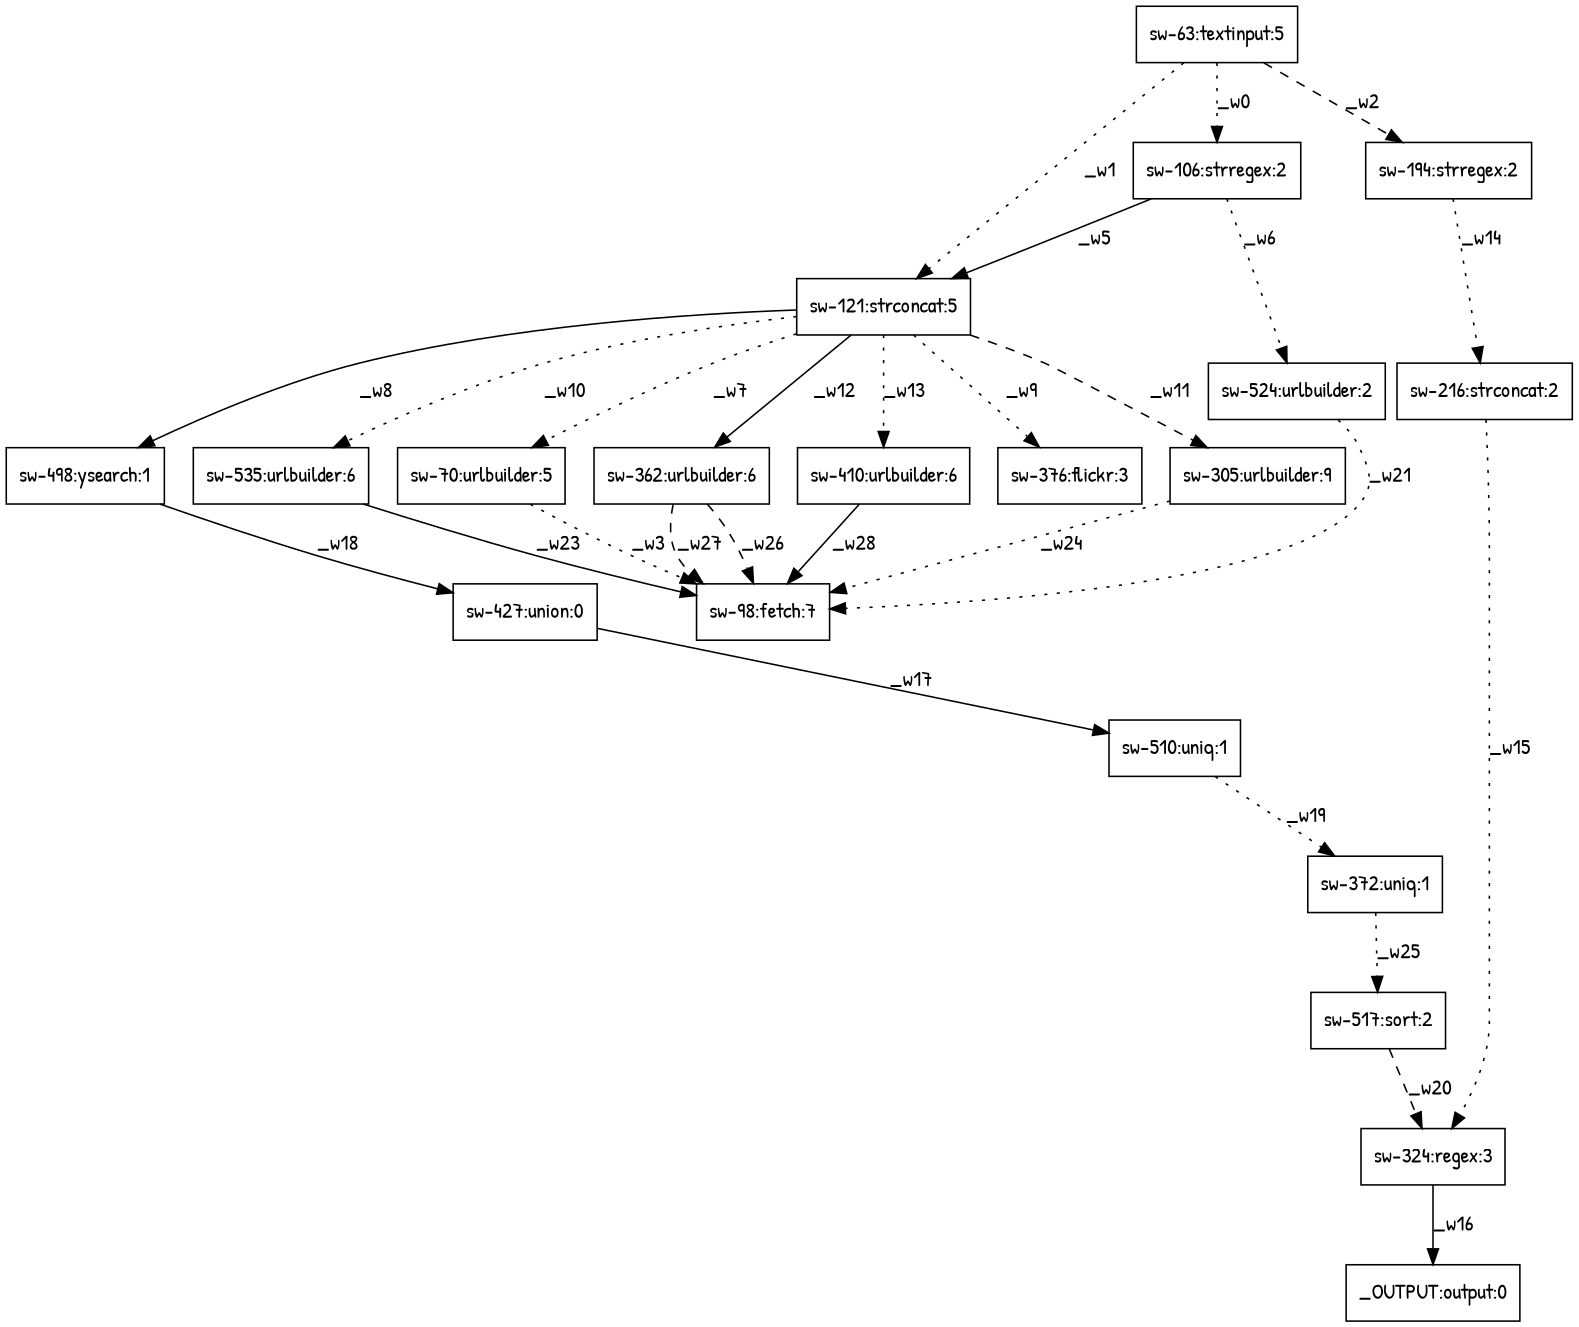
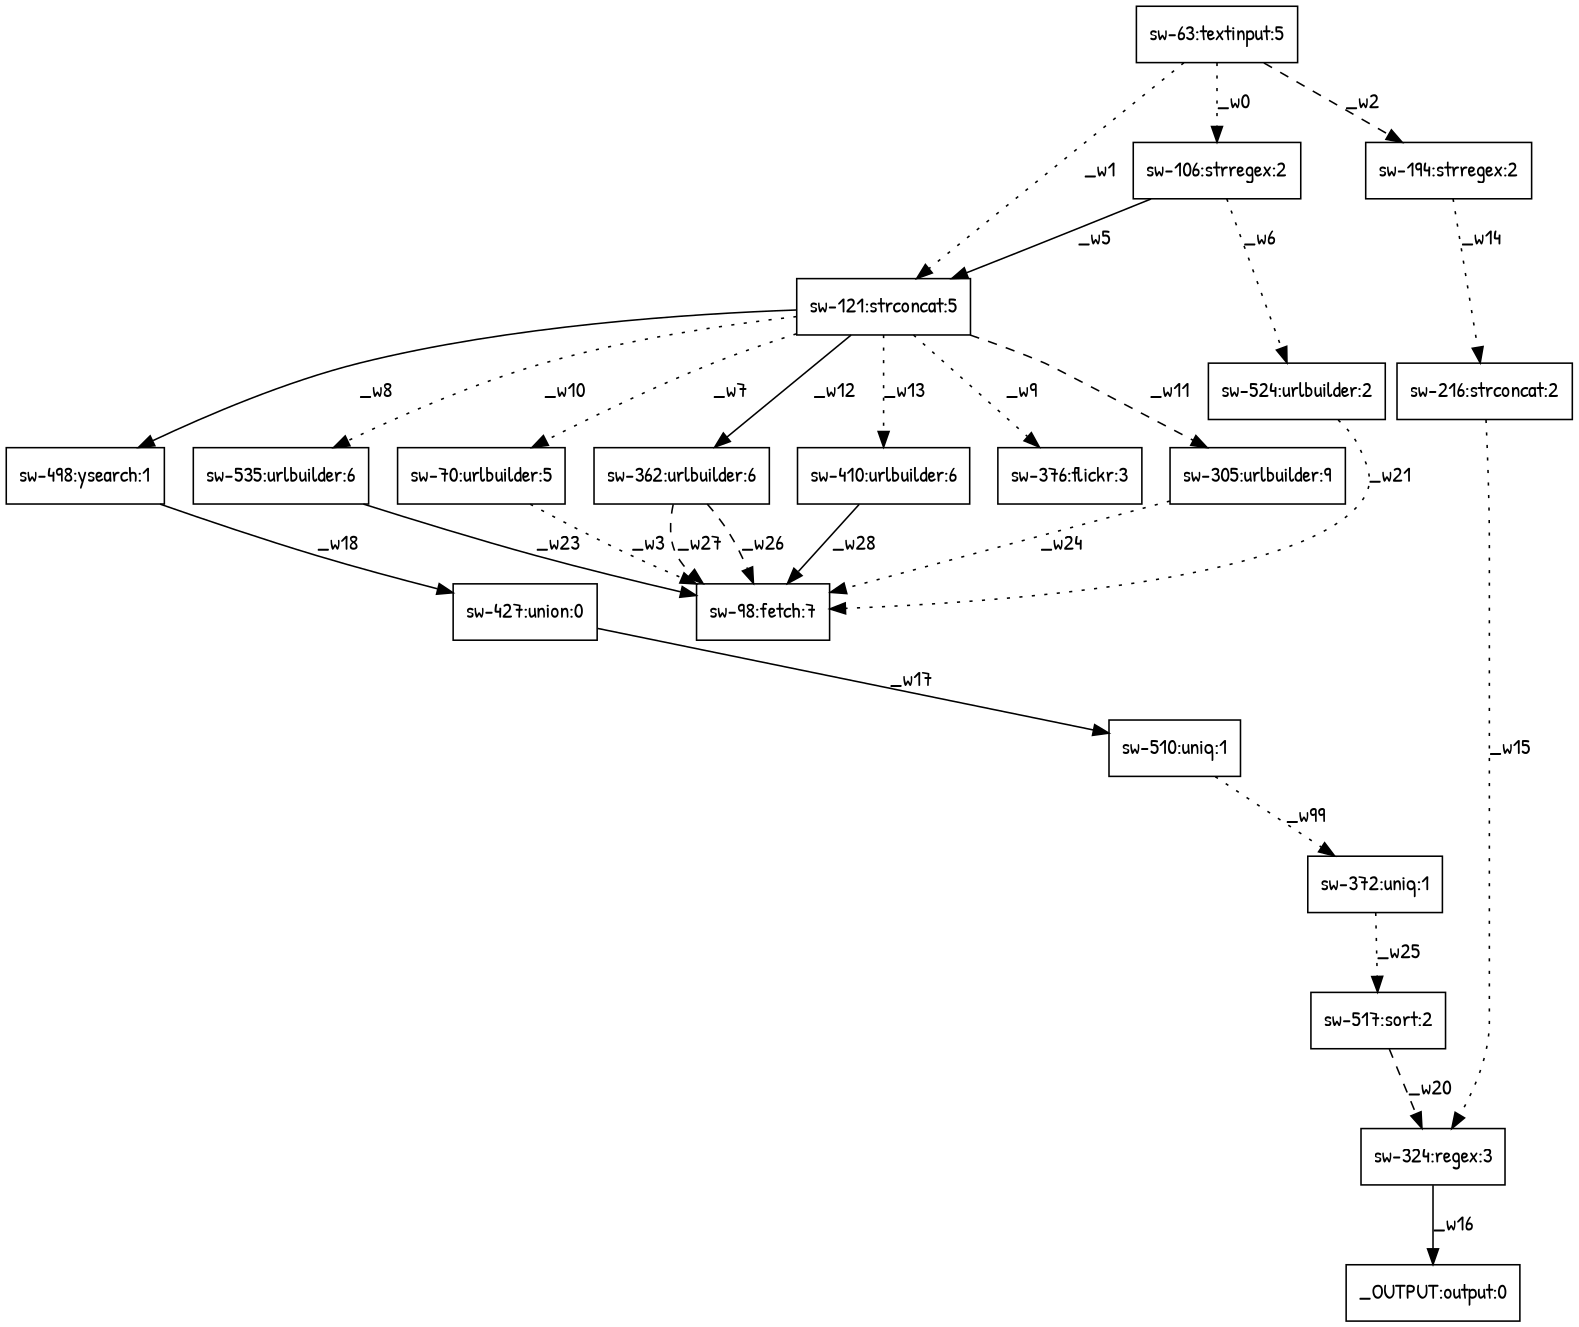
  digraph {
    fontname="Patrick Hand"
    node [fontname="Patrick Hand" shape=box]
    edge [fontname="Patrick Hand" style=dotted]
    n1 [label="sw-498:ysearch:1"]
    n2 [label="sw-427:union:0"]
    n3 [label="sw-510:uniq:1"]
    n4 [label="_OUTPUT:output:0"]
    n5 [label="sw-410:urlbuilder:6"]
    n6 [label="sw-98:fetch:7"]
    n7 [label="sw-372:uniq:1"]
    n8 [label="sw-517:sort:2"]
    n9 [label="sw-324:regex:3"]
    n10 [label="sw-305:urlbuilder:9"]
    n11 [label="sw-535:urlbuilder:6"]
    n12 [label="sw-524:urlbuilder:2"]
    n13 [label="sw-106:strregex:2"]
    n14 [label="sw-121:strconcat:5"]
    n15 [label="sw-376:flickr:3"]
    n16 [label="sw-70:urlbuilder:5"]
    n17 [label="sw-362:urlbuilder:6"]
    n18 [label="sw-216:strconcat:2"]
    n19 [label="sw-63:textinput:5"]
    n20 [label="sw-194:strregex:2"]
    n1 -> n2 [label=_w18 style=solid]
    n2 -> n3 [label=_w17 style=solid]
-   n3 -> n7 [label=_w19]
+   n3 -> n7 [label=_w99]
    n5 -> n6 [label=_w28 style=solid]
    n7 -> n8 [label=_w25]
    n8 -> n9 [label=_w20 style=dashed]
    n9 -> n4 [label=_w16 style=solid]
    n10 -> n6 [label=_w24]
    n11 -> n6 [label=_w23 style=solid]
    n12 -> n6 [label=_w21]
    n13 -> n12 [label=_w6]
    n13 -> n14 [label=_w5 style=solid]
    n14 -> n1 [label=_w8 style=solid]
    n14 -> n5 [label=_w13]
    n14 -> n10 [label=_w11 style=dashed]
    n14 -> n11 [label=_w10]
    n14 -> n15 [label=_w9]
    n14 -> n16 [label=_w7]
    n14 -> n17 [label=_w12 style=solid]
    n16 -> n6 [label=_w3]
    n17 -> n6 [label=_w26 style=dashed]
    n17 -> n6 [label=_w27 style=dashed]
    n18 -> n9 [label=_w15]
    n19 -> n13 [label=_w0]
    n19 -> n14 [label=_w1]
    n19 -> n20 [label=_w2 style=dashed]
    n20 -> n18 [label=_w14]
  }
